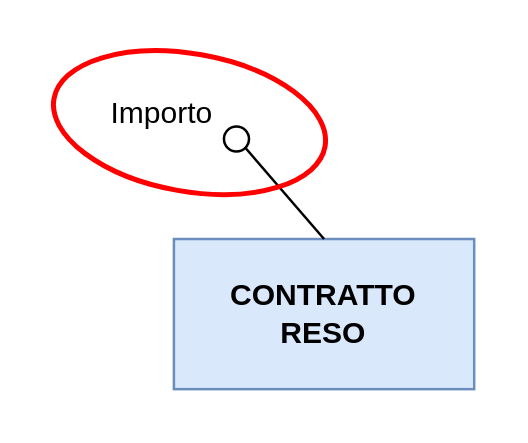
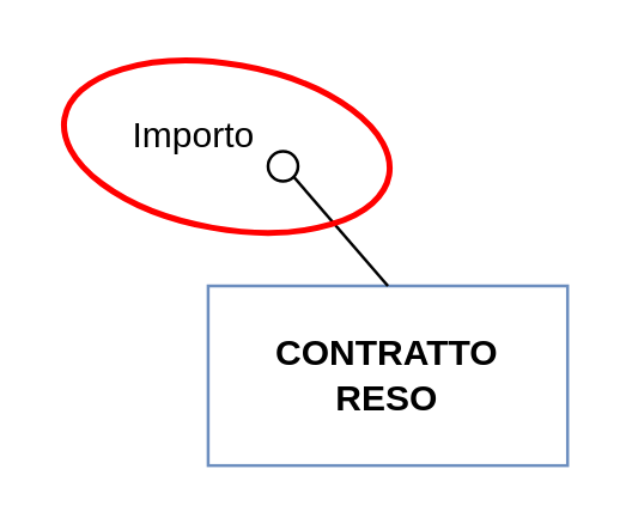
  <mxCell id="0" />
  <mxCell id="1" parent="0" />
- <mxCell id="2" value="&lt;b&gt;CONTRATTO &lt;br&gt;RESO&lt;/b&gt;" style="whiteSpace=wrap;html=1;align=center;fillColor=#dae8fc;strokeColor=#6c8ebf;" vertex="1" parent="1"><mxGeometry x="69" y="95" width="120" height="60" as="geometry" /></mxCell>
+ <mxCell id="2" value="&lt;b&gt;CONTRATTO &lt;br&gt;RESO&lt;/b&gt;" style="whiteSpace=wrap;html=1;align=center;fillColor=#ffffff;strokeColor=#6c8ebf;" vertex="1" parent="1"><mxGeometry x="69" y="95" width="120" height="60" as="geometry" /></mxCell>
  <mxCell id="3" value="" style="ellipse;whiteSpace=wrap;html=1;align=center;fontSize=15;fillColor=#FFFFFF;" vertex="1" parent="1"><mxGeometry x="89" y="50" width="10" height="10" as="geometry" /></mxCell>
  <mxCell id="4" value="" style="endArrow=none;html=1;rounded=0;entryX=1;entryY=1;entryDx=0;entryDy=0;exitX=0.5;exitY=0;exitDx=0;exitDy=0;" edge="1" parent="1" target="3" source="2"><mxGeometry relative="1" as="geometry"><mxPoint x="149" y="70" as="sourcePoint" /><mxPoint x="99" y="65" as="targetPoint" /></mxGeometry></mxCell>
  <mxCell id="5" value="Importo" style="text;html=1;align=center;verticalAlign=middle;resizable=0;points=[];autosize=1;" vertex="1" parent="1"><mxGeometry x="34" y="35" width="60" height="20" as="geometry" /></mxCell>
  <mxCell id="6" value="" style="ellipse;whiteSpace=wrap;html=1;align=center;fillColor=none;strokeColor=#FF0000;strokeWidth=2;rotation=10;" vertex="1" parent="1"><mxGeometry x="20.23" y="20.98" width="110" height="55" as="geometry" /></mxCell>
